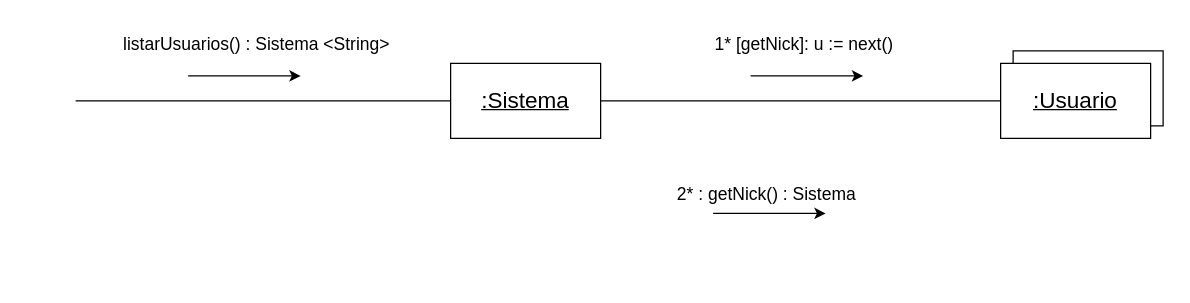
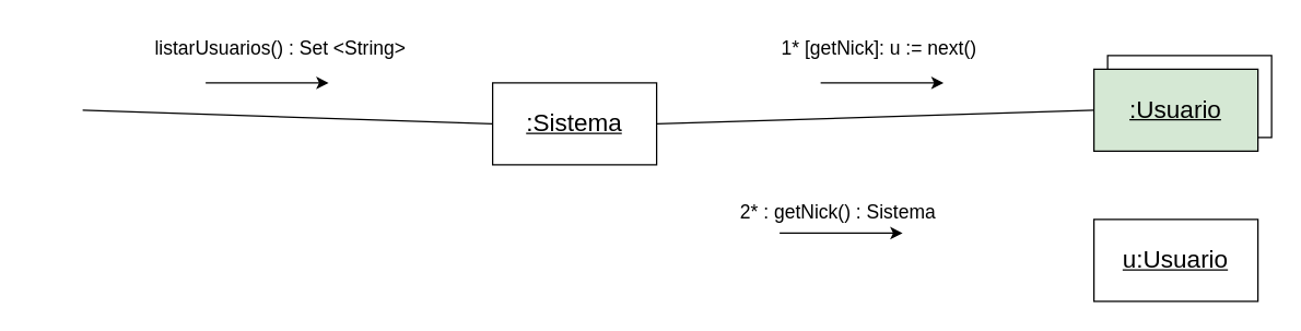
  <mxCell id="0" />
  <mxCell id="1" parent="0" />
- <mxCell id="2" value="&lt;font style=&quot;font-size: 18px;&quot;&gt;&lt;u&gt;:Sistema&lt;/u&gt;&lt;/font&gt;" style="rounded=0;whiteSpace=wrap;html=1;" vertex="1" parent="1"><mxGeometry x="360" y="50" width="120" height="60" as="geometry" /></mxCell>
+ <mxCell id="2" value="&lt;font style=&quot;font-size: 18px;&quot;&gt;&lt;u&gt;:Sistema&lt;/u&gt;&lt;/font&gt;" style="rounded=0;whiteSpace=wrap;html=1;" vertex="1" parent="1"><mxGeometry x="360" y="60" width="120" height="60" as="geometry" /></mxCell>
  <mxCell id="3" value="" style="endArrow=none;html=1;rounded=0;entryX=0;entryY=0.5;entryDx=0;entryDy=0;" edge="1" parent="1" target="2"><mxGeometry width="50" height="50" relative="1" as="geometry"><mxPoint x="60" y="80" as="sourcePoint" /><mxPoint x="340" y="70" as="targetPoint" /></mxGeometry></mxCell>
- <mxCell id="4" value="&lt;font style=&quot;font-size: 14px;&quot;&gt;listarUsuarios() : Sistema &amp;lt;String&amp;gt;&lt;/font&gt;" style="text;html=1;strokeColor=none;fillColor=none;align=center;verticalAlign=middle;whiteSpace=wrap;rounded=0;" vertex="1" parent="1"><mxGeometry x="20" y="20" width="370" height="30" as="geometry" /></mxCell>
+ <mxCell id="4" value="&lt;font style=&quot;font-size: 14px;&quot;&gt;listarUsuarios() : Set &amp;lt;String&amp;gt;&lt;/font&gt;" style="text;html=1;strokeColor=none;fillColor=none;align=center;verticalAlign=middle;whiteSpace=wrap;rounded=0;" vertex="1" parent="1"><mxGeometry x="20" y="20" width="370" height="30" as="geometry" /></mxCell>
  <mxCell id="5" value="" style="endArrow=classic;html=1;rounded=0;" edge="1" parent="1"><mxGeometry width="50" height="50" relative="1" as="geometry"><mxPoint x="150" y="60" as="sourcePoint" /><mxPoint x="240" y="60" as="targetPoint" /></mxGeometry></mxCell>
  <mxCell id="6" value="" style="endArrow=none;html=1;rounded=0;exitX=1;exitY=0.5;exitDx=0;exitDy=0;" edge="1" parent="1" source="2"><mxGeometry width="50" height="50" relative="1" as="geometry"><mxPoint x="550" y="120" as="sourcePoint" /><mxPoint x="800" y="80" as="targetPoint" /></mxGeometry></mxCell>
  <mxCell id="7" value="&lt;font style=&quot;font-size: 14px;&quot;&gt;1* [getNick]: u := next()&amp;nbsp;&lt;/font&gt;" style="text;html=1;strokeColor=none;fillColor=none;align=center;verticalAlign=middle;whiteSpace=wrap;rounded=0;" vertex="1" parent="1"><mxGeometry x="460" y="20" width="370" height="30" as="geometry" /></mxCell>
  <mxCell id="8" value="" style="rounded=0;whiteSpace=wrap;html=1;" vertex="1" parent="1"><mxGeometry x="810" y="40" width="120" height="60" as="geometry" /></mxCell>
- <mxCell id="9" value="&lt;font style=&quot;font-size: 18px;&quot;&gt;&lt;u&gt;:Usuario&lt;/u&gt;&lt;/font&gt;" style="rounded=0;whiteSpace=wrap;html=1;" vertex="1" parent="1"><mxGeometry x="800" y="50" width="120" height="60" as="geometry" /></mxCell>
+ <mxCell id="9" value="&lt;font style=&quot;font-size: 18px;&quot;&gt;&lt;u&gt;:Usuario&lt;/u&gt;&lt;/font&gt;" style="rounded=0;whiteSpace=wrap;html=1;fillColor=#d5e8d4;" vertex="1" parent="1"><mxGeometry x="800" y="50" width="120" height="60" as="geometry" /></mxCell>
  <mxCell id="10" value="" style="endArrow=classic;html=1;rounded=0;" edge="1" parent="1"><mxGeometry width="50" height="50" relative="1" as="geometry"><mxPoint x="600" y="60" as="sourcePoint" /><mxPoint x="690" y="60" as="targetPoint" /></mxGeometry></mxCell>
+ <mxCell id="11" value="&lt;font style=&quot;font-size: 18px;&quot;&gt;&lt;u&gt;u:Usuario&lt;/u&gt;&lt;/font&gt;" style="rounded=0;whiteSpace=wrap;html=1;" vertex="1" parent="1"><mxGeometry x="800" y="160" width="120" height="60" as="geometry" /></mxCell>
  <mxCell id="12" value="&lt;font style=&quot;font-size: 14px;&quot;&gt;2* : getNick() : Sistema&amp;nbsp;&lt;/font&gt;" style="text;html=1;strokeColor=none;fillColor=none;align=center;verticalAlign=middle;whiteSpace=wrap;rounded=0;" vertex="1" parent="1"><mxGeometry x="430" y="140" width="370" height="30" as="geometry" /></mxCell>
  <mxCell id="13" value="" style="endArrow=classic;html=1;rounded=0;" edge="1" parent="1"><mxGeometry width="50" height="50" relative="1" as="geometry"><mxPoint x="570" y="170" as="sourcePoint" /><mxPoint x="660" y="170" as="targetPoint" /></mxGeometry></mxCell>
